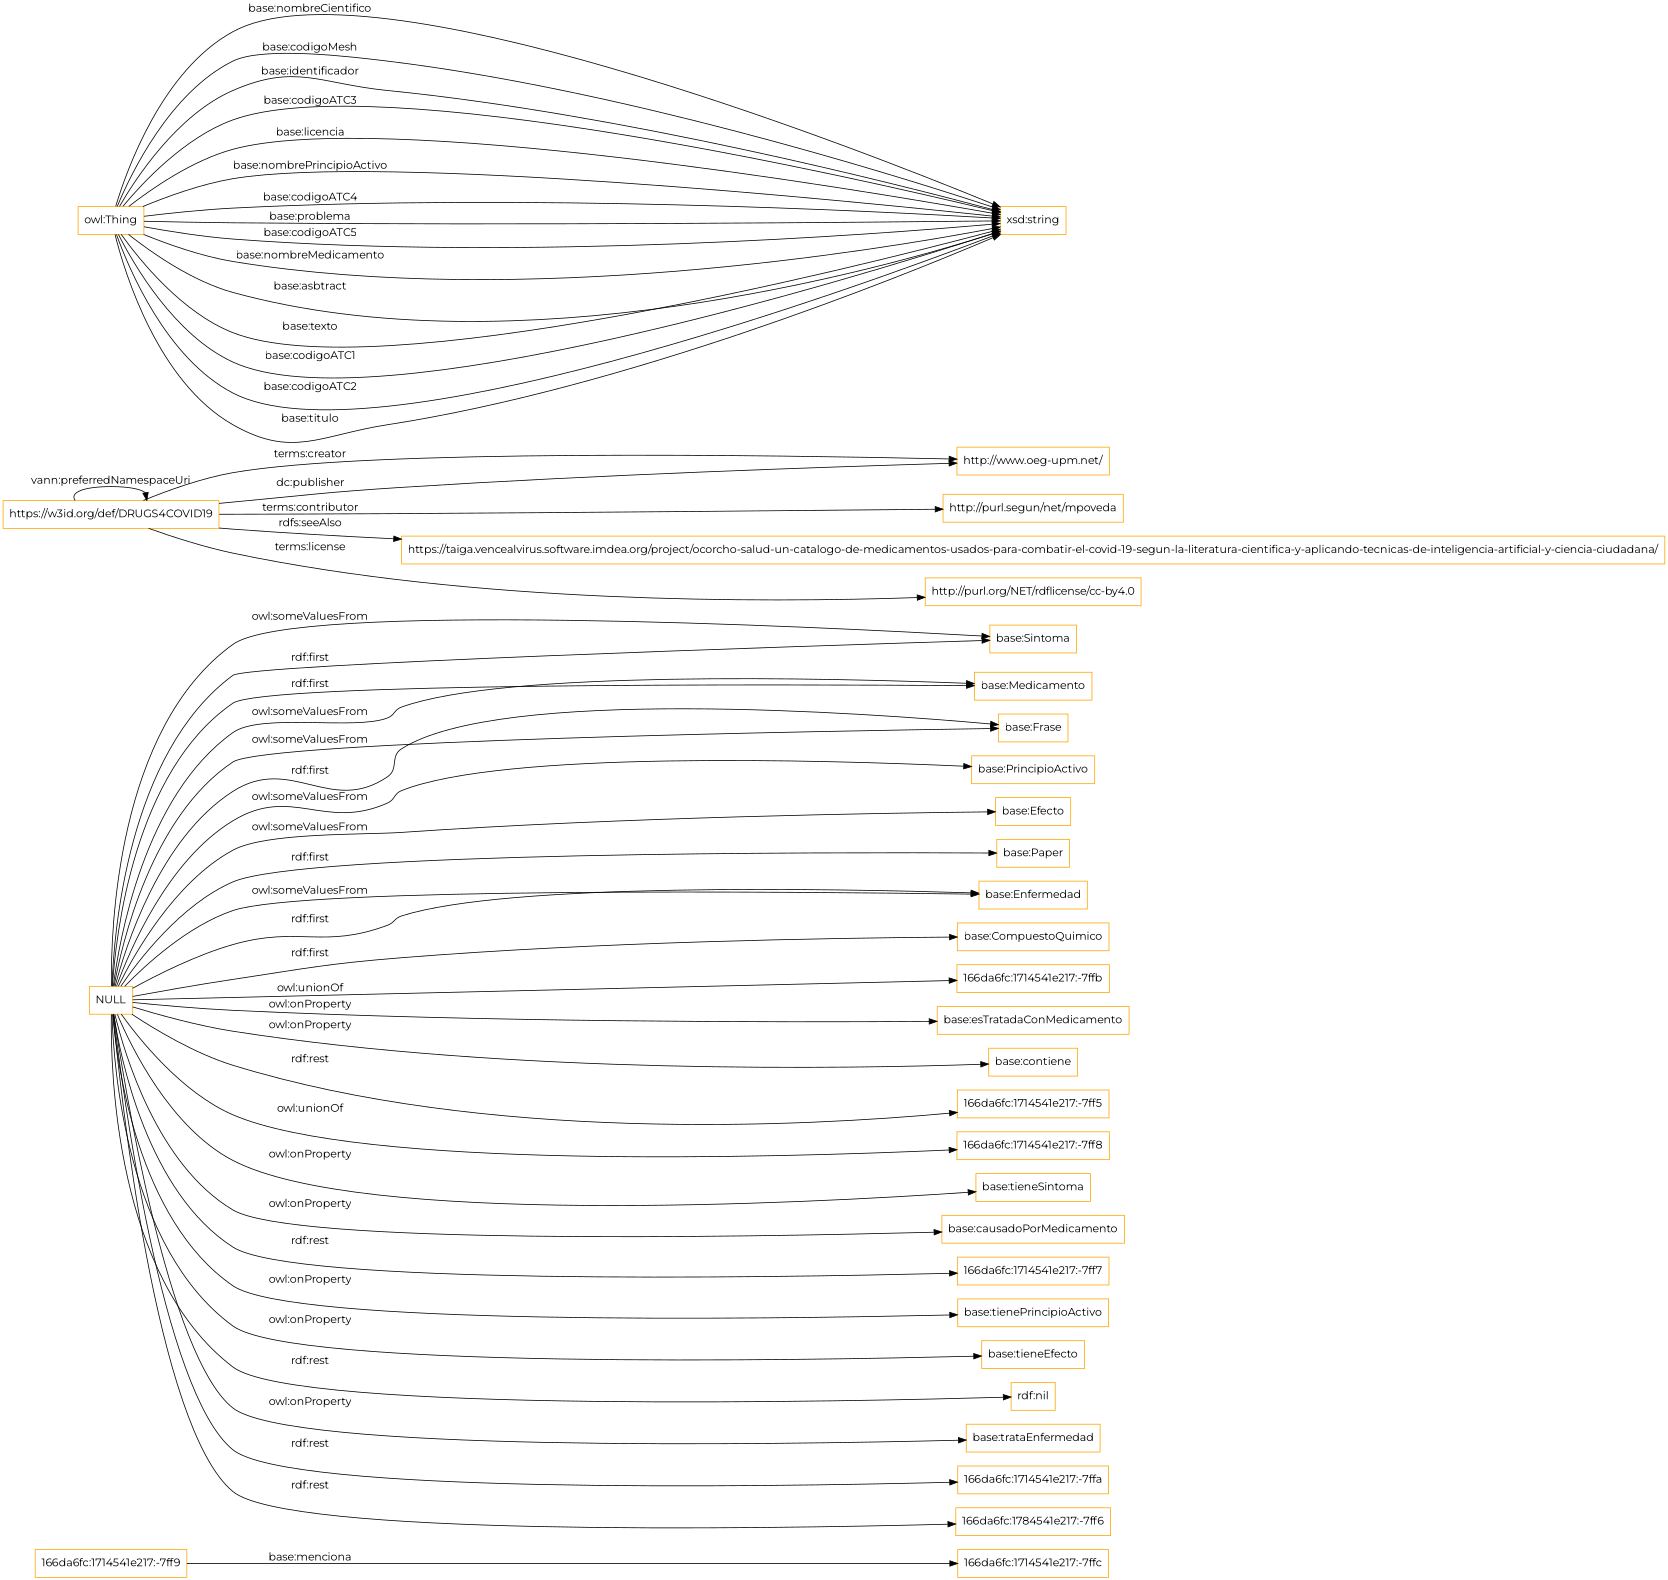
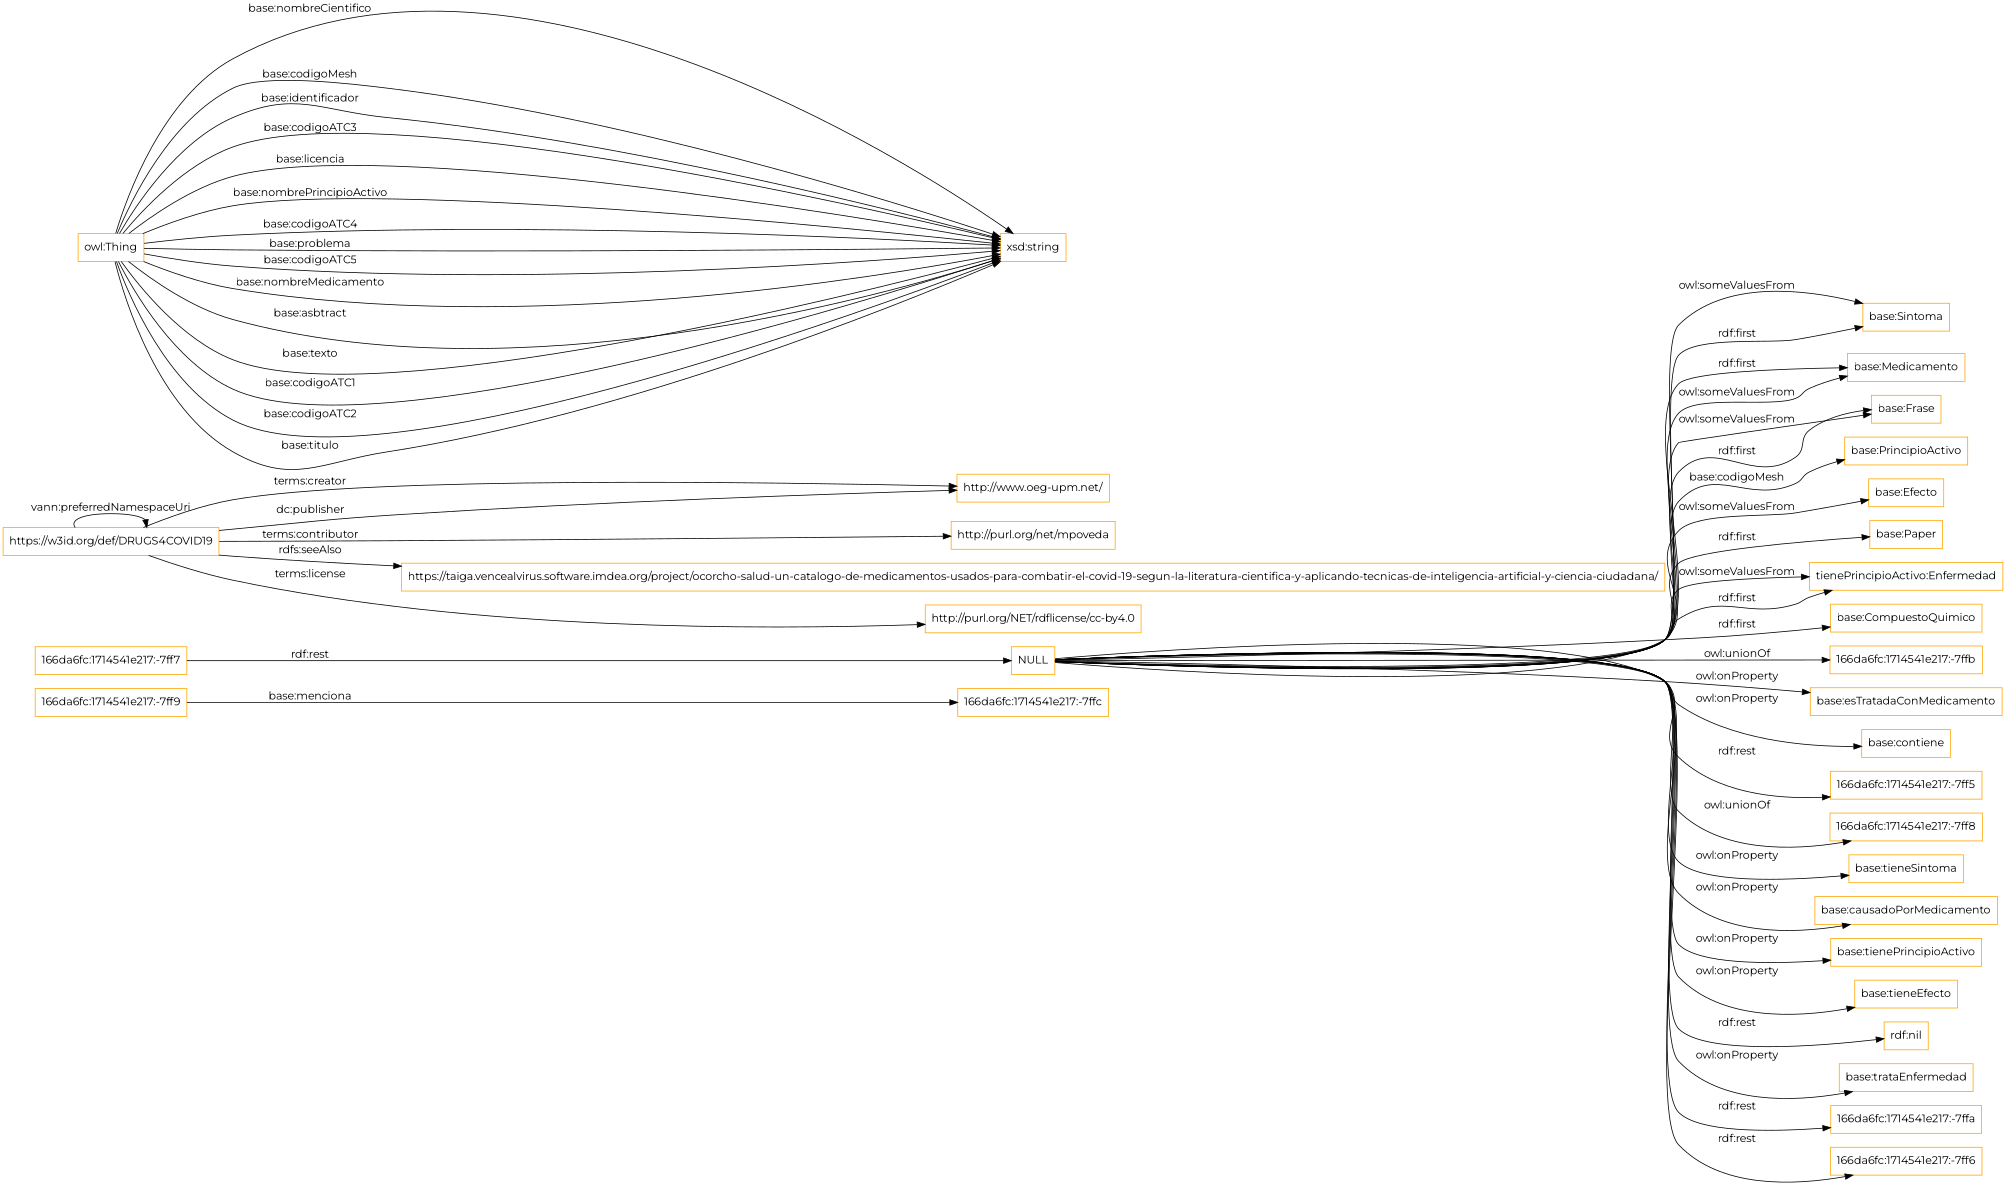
  digraph {
    fontname=Montserrat
    rankdir=LR
    node [color=orange fontname=Montserrat shape=rectangle]
    edge [fontname=Montserrat]
    "166da6fc:1714541e217:-7ff9"
    "166da6fc:1714541e217:-7ffc"
    NULL
    "base:Sintoma"
    "base:Medicamento"
    "base:Frase"
    "base:PrincipioActivo"
    "base:Efecto"
    "base:Paper"
-   "base:Enfermedad"
+   "base:Enfermedad" [label="tienePrincipioActivo:Enfermedad"]
    "base:CompuestoQuimico"
    "166da6fc:1714541e217:-7ffb"
    "base:esTratadaConMedicamento"
    "base:contiene"
    "166da6fc:1714541e217:-7ff5"
    "166da6fc:1714541e217:-7ff8"
    "base:tieneSintoma"
    "base:causadoPorMedicamento"
    "166da6fc:1714541e217:-7ff7"
    "base:tienePrincipioActivo"
    "base:tieneEfecto"
    "rdf:nil"
    "base:trataEnfermedad"
    "166da6fc:1714541e217:-7ffa"
-   "166da6fc:1714541e217:-7ff6" [label="166da6fc:1784541e217:-7ff6"]
+   "166da6fc:1714541e217:-7ff6"
    "https://w3id.org/def/DRUGS4COVID19"
    "http://www.oeg-upm.net/"
-   "http://purl.org/net/mpoveda" [label="http://purl.segun/net/mpoveda"]
+   "http://purl.org/net/mpoveda"
    "https://taiga.vencealvirus.software.imdea.org/project/ocorcho-salud-un-catalogo-de-medicamentos-usados-para-combatir-el-covid-19-segun-la-literatura-cientifica-y-aplicando-tecnicas-de-inteligencia-artificial-y-ciencia-ciudadana/"
    "http://purl.org/NET/rdflicense/cc-by4.0"
    "owl:Thing"
    "xsd:string"
    "166da6fc:1714541e217:-7ff9" -> "166da6fc:1714541e217:-7ffc" [label="base:menciona"]
    NULL -> "base:Sintoma" [label="owl:someValuesFrom"]
    NULL -> "base:Sintoma" [label="rdf:first"]
    NULL -> "base:Medicamento" [label="rdf:first"]
    NULL -> "base:Medicamento" [label="owl:someValuesFrom"]
    NULL -> "base:Frase" [label="owl:someValuesFrom"]
    NULL -> "base:Frase" [label="rdf:first"]
-   NULL -> "base:PrincipioActivo" [label="owl:someValuesFrom"]
+   NULL -> "base:PrincipioActivo" [label="base:codigoMesh"]
    NULL -> "base:Efecto" [label="owl:someValuesFrom"]
    NULL -> "base:Paper" [label="rdf:first"]
    NULL -> "base:Enfermedad" [label="owl:someValuesFrom"]
    NULL -> "base:Enfermedad" [label="rdf:first"]
    NULL -> "base:CompuestoQuimico" [label="rdf:first"]
    NULL -> "166da6fc:1714541e217:-7ffb" [label="owl:unionOf"]
    NULL -> "base:esTratadaConMedicamento" [label="owl:onProperty"]
    NULL -> "base:contiene" [label="owl:onProperty"]
    NULL -> "166da6fc:1714541e217:-7ff5" [label="rdf:rest"]
    NULL -> "166da6fc:1714541e217:-7ff8" [label="owl:unionOf"]
    NULL -> "base:tieneSintoma" [label="owl:onProperty"]
    NULL -> "base:causadoPorMedicamento" [label="owl:onProperty"]
-   NULL -> "166da6fc:1714541e217:-7ff7" [label="rdf:rest"]
+   "166da6fc:1714541e217:-7ff7" -> NULL [label="rdf:rest"]
    NULL -> "base:tienePrincipioActivo" [label="owl:onProperty"]
    NULL -> "base:tieneEfecto" [label="owl:onProperty"]
    NULL -> "rdf:nil" [label="rdf:rest"]
    NULL -> "base:trataEnfermedad" [label="owl:onProperty"]
    NULL -> "166da6fc:1714541e217:-7ffa" [label="rdf:rest"]
    NULL -> "166da6fc:1714541e217:-7ff6" [label="rdf:rest"]
    "https://w3id.org/def/DRUGS4COVID19" -> "https://w3id.org/def/DRUGS4COVID19" [label="vann:preferredNamespaceUri"]
    "https://w3id.org/def/DRUGS4COVID19" -> "http://www.oeg-upm.net/" [label="terms:creator"]
    "https://w3id.org/def/DRUGS4COVID19" -> "http://www.oeg-upm.net/" [label="dc:publisher"]
    "https://w3id.org/def/DRUGS4COVID19" -> "http://purl.org/net/mpoveda" [label="terms:contributor"]
    "https://w3id.org/def/DRUGS4COVID19" -> "https://taiga.vencealvirus.software.imdea.org/project/ocorcho-salud-un-catalogo-de-medicamentos-usados-para-combatir-el-covid-19-segun-la-literatura-cientifica-y-aplicando-tecnicas-de-inteligencia-artificial-y-ciencia-ciudadana/" [label="rdfs:seeAlso"]
    "https://w3id.org/def/DRUGS4COVID19" -> "http://purl.org/NET/rdflicense/cc-by4.0" [label="terms:license"]
    "owl:Thing" -> "xsd:string" [label="base:nombreCientifico"]
    "owl:Thing" -> "xsd:string" [label="base:codigoMesh"]
    "owl:Thing" -> "xsd:string" [label="base:identificador"]
    "owl:Thing" -> "xsd:string" [label="base:codigoATC3"]
    "owl:Thing" -> "xsd:string" [label="base:licencia"]
    "owl:Thing" -> "xsd:string" [label="base:nombrePrincipioActivo"]
    "owl:Thing" -> "xsd:string" [label="base:codigoATC4"]
    "owl:Thing" -> "xsd:string" [label="base:problema"]
    "owl:Thing" -> "xsd:string" [label="base:codigoATC5"]
    "owl:Thing" -> "xsd:string" [label="base:nombreMedicamento"]
    "owl:Thing" -> "xsd:string" [label="base:asbtract"]
    "owl:Thing" -> "xsd:string" [label="base:texto"]
    "owl:Thing" -> "xsd:string" [label="base:codigoATC1"]
    "owl:Thing" -> "xsd:string" [label="base:codigoATC2"]
    "owl:Thing" -> "xsd:string" [label="base:titulo"]
  }
